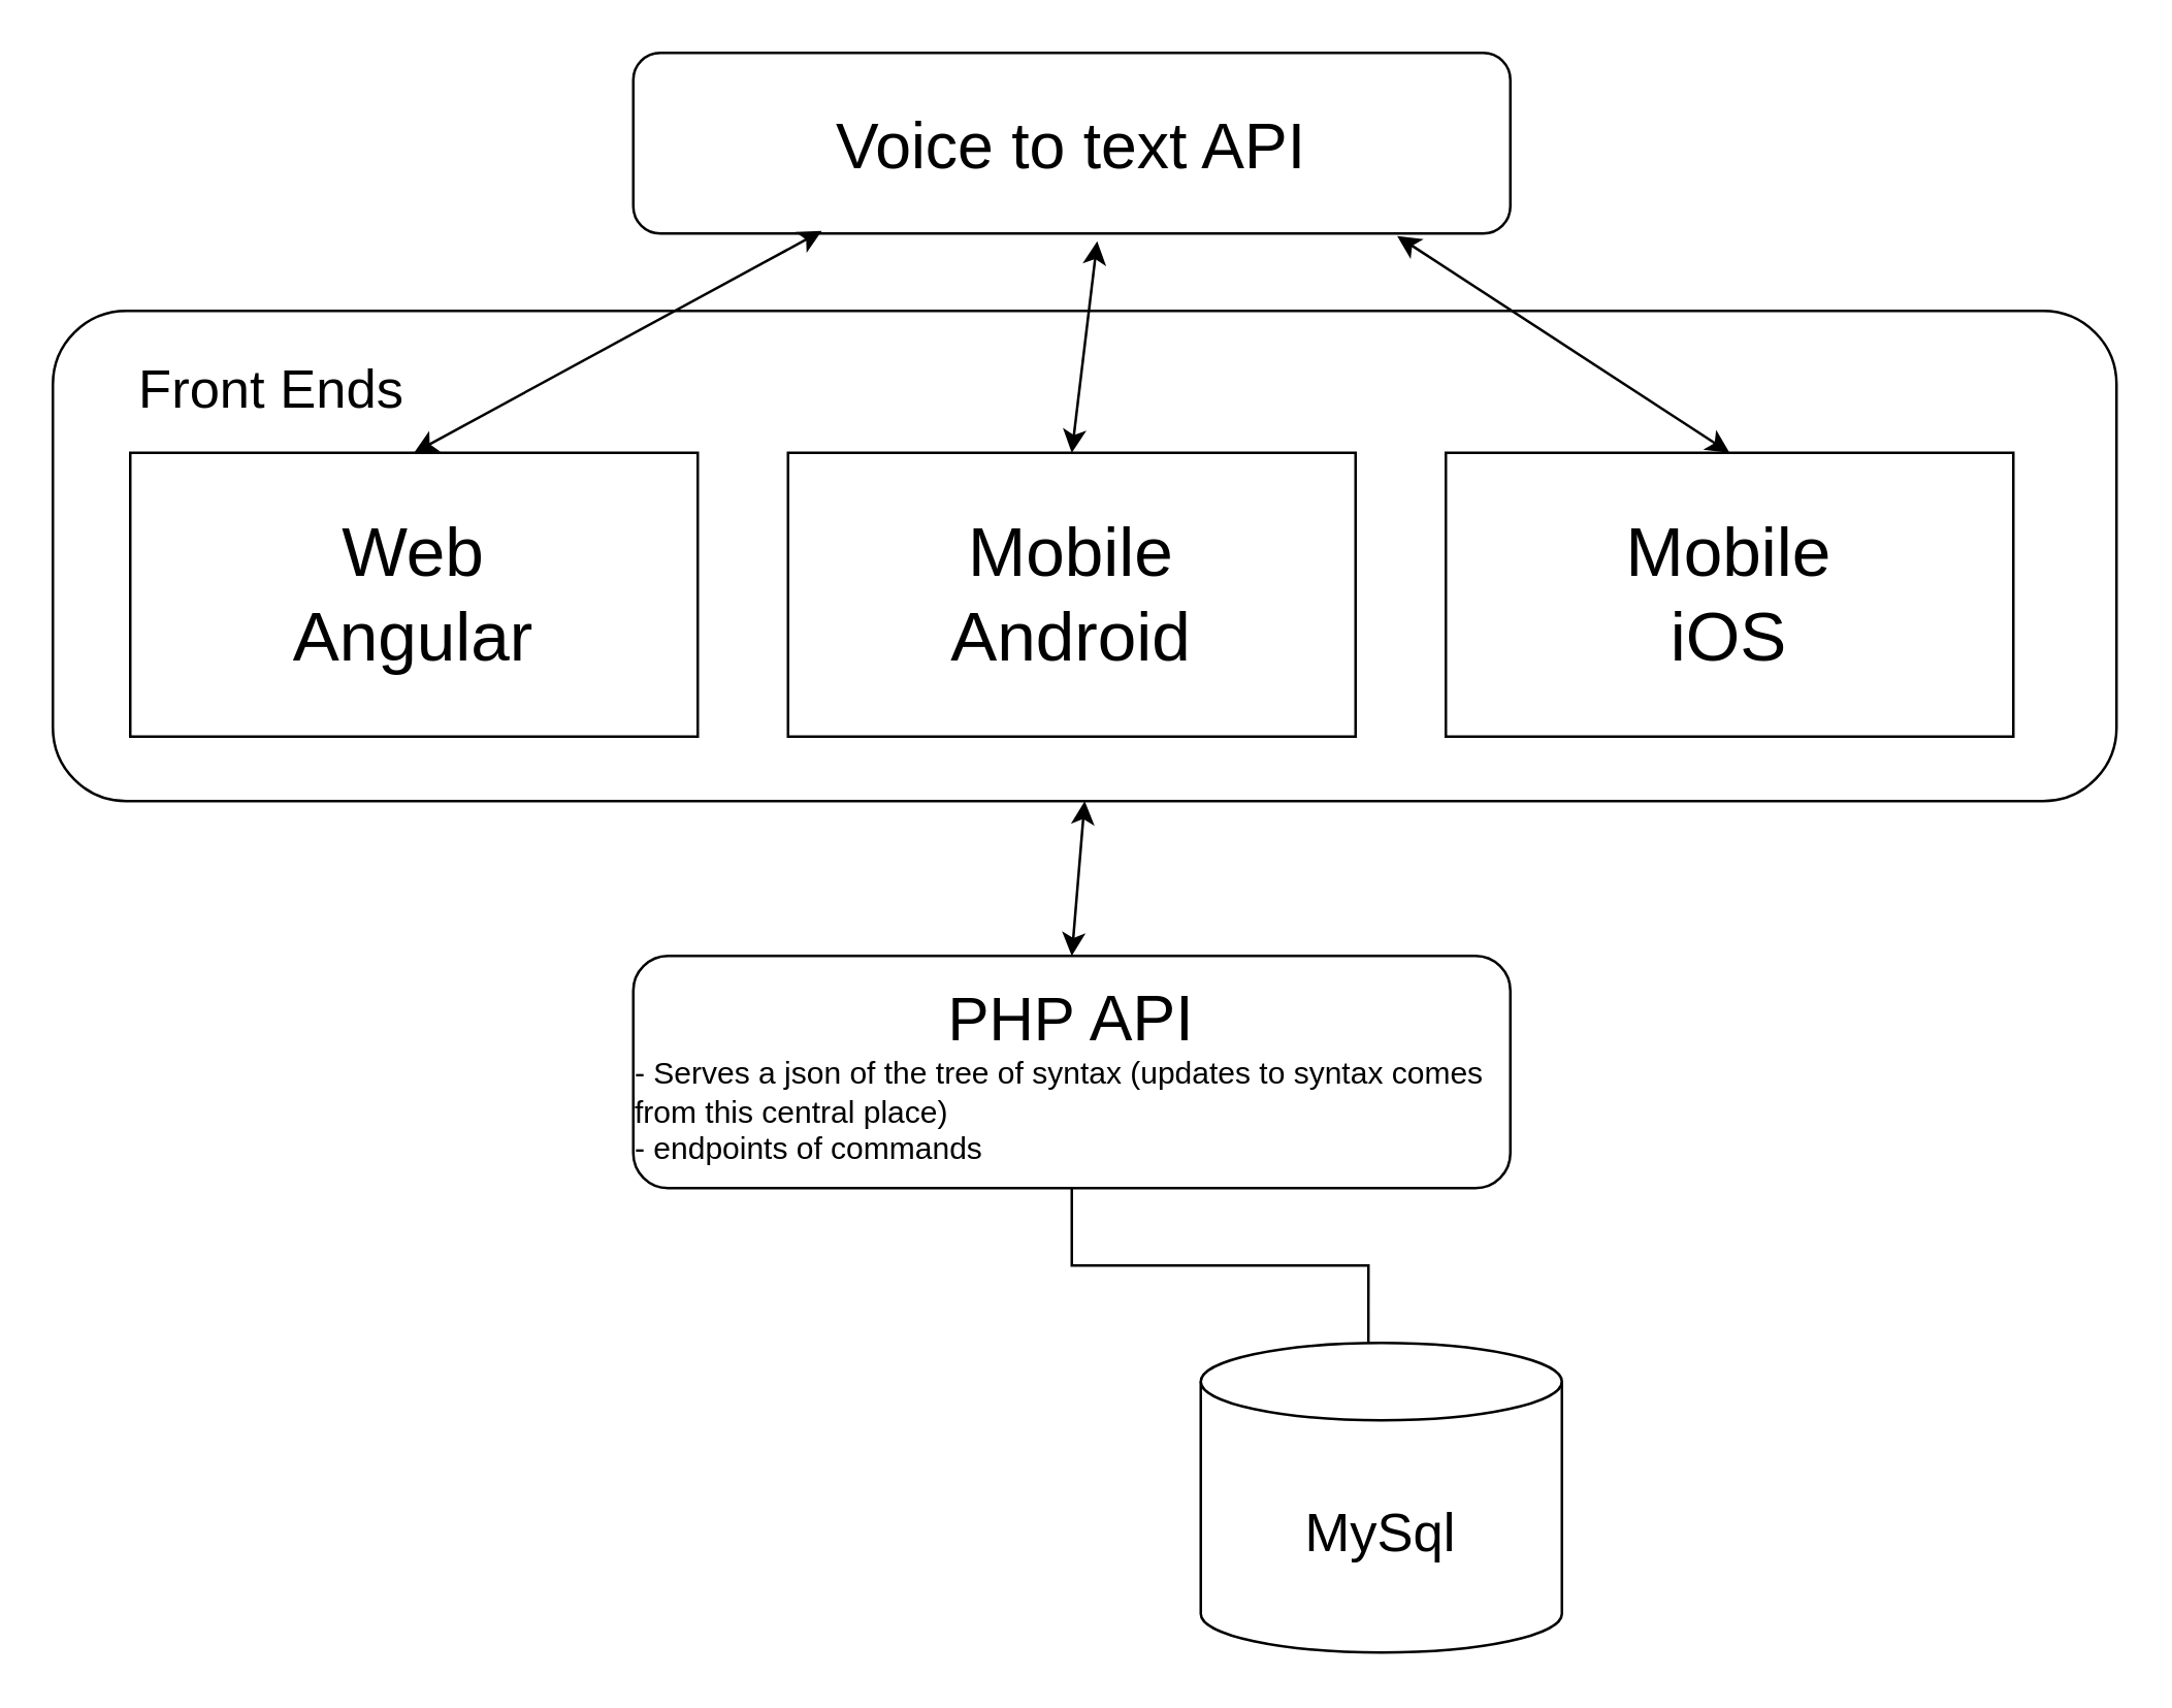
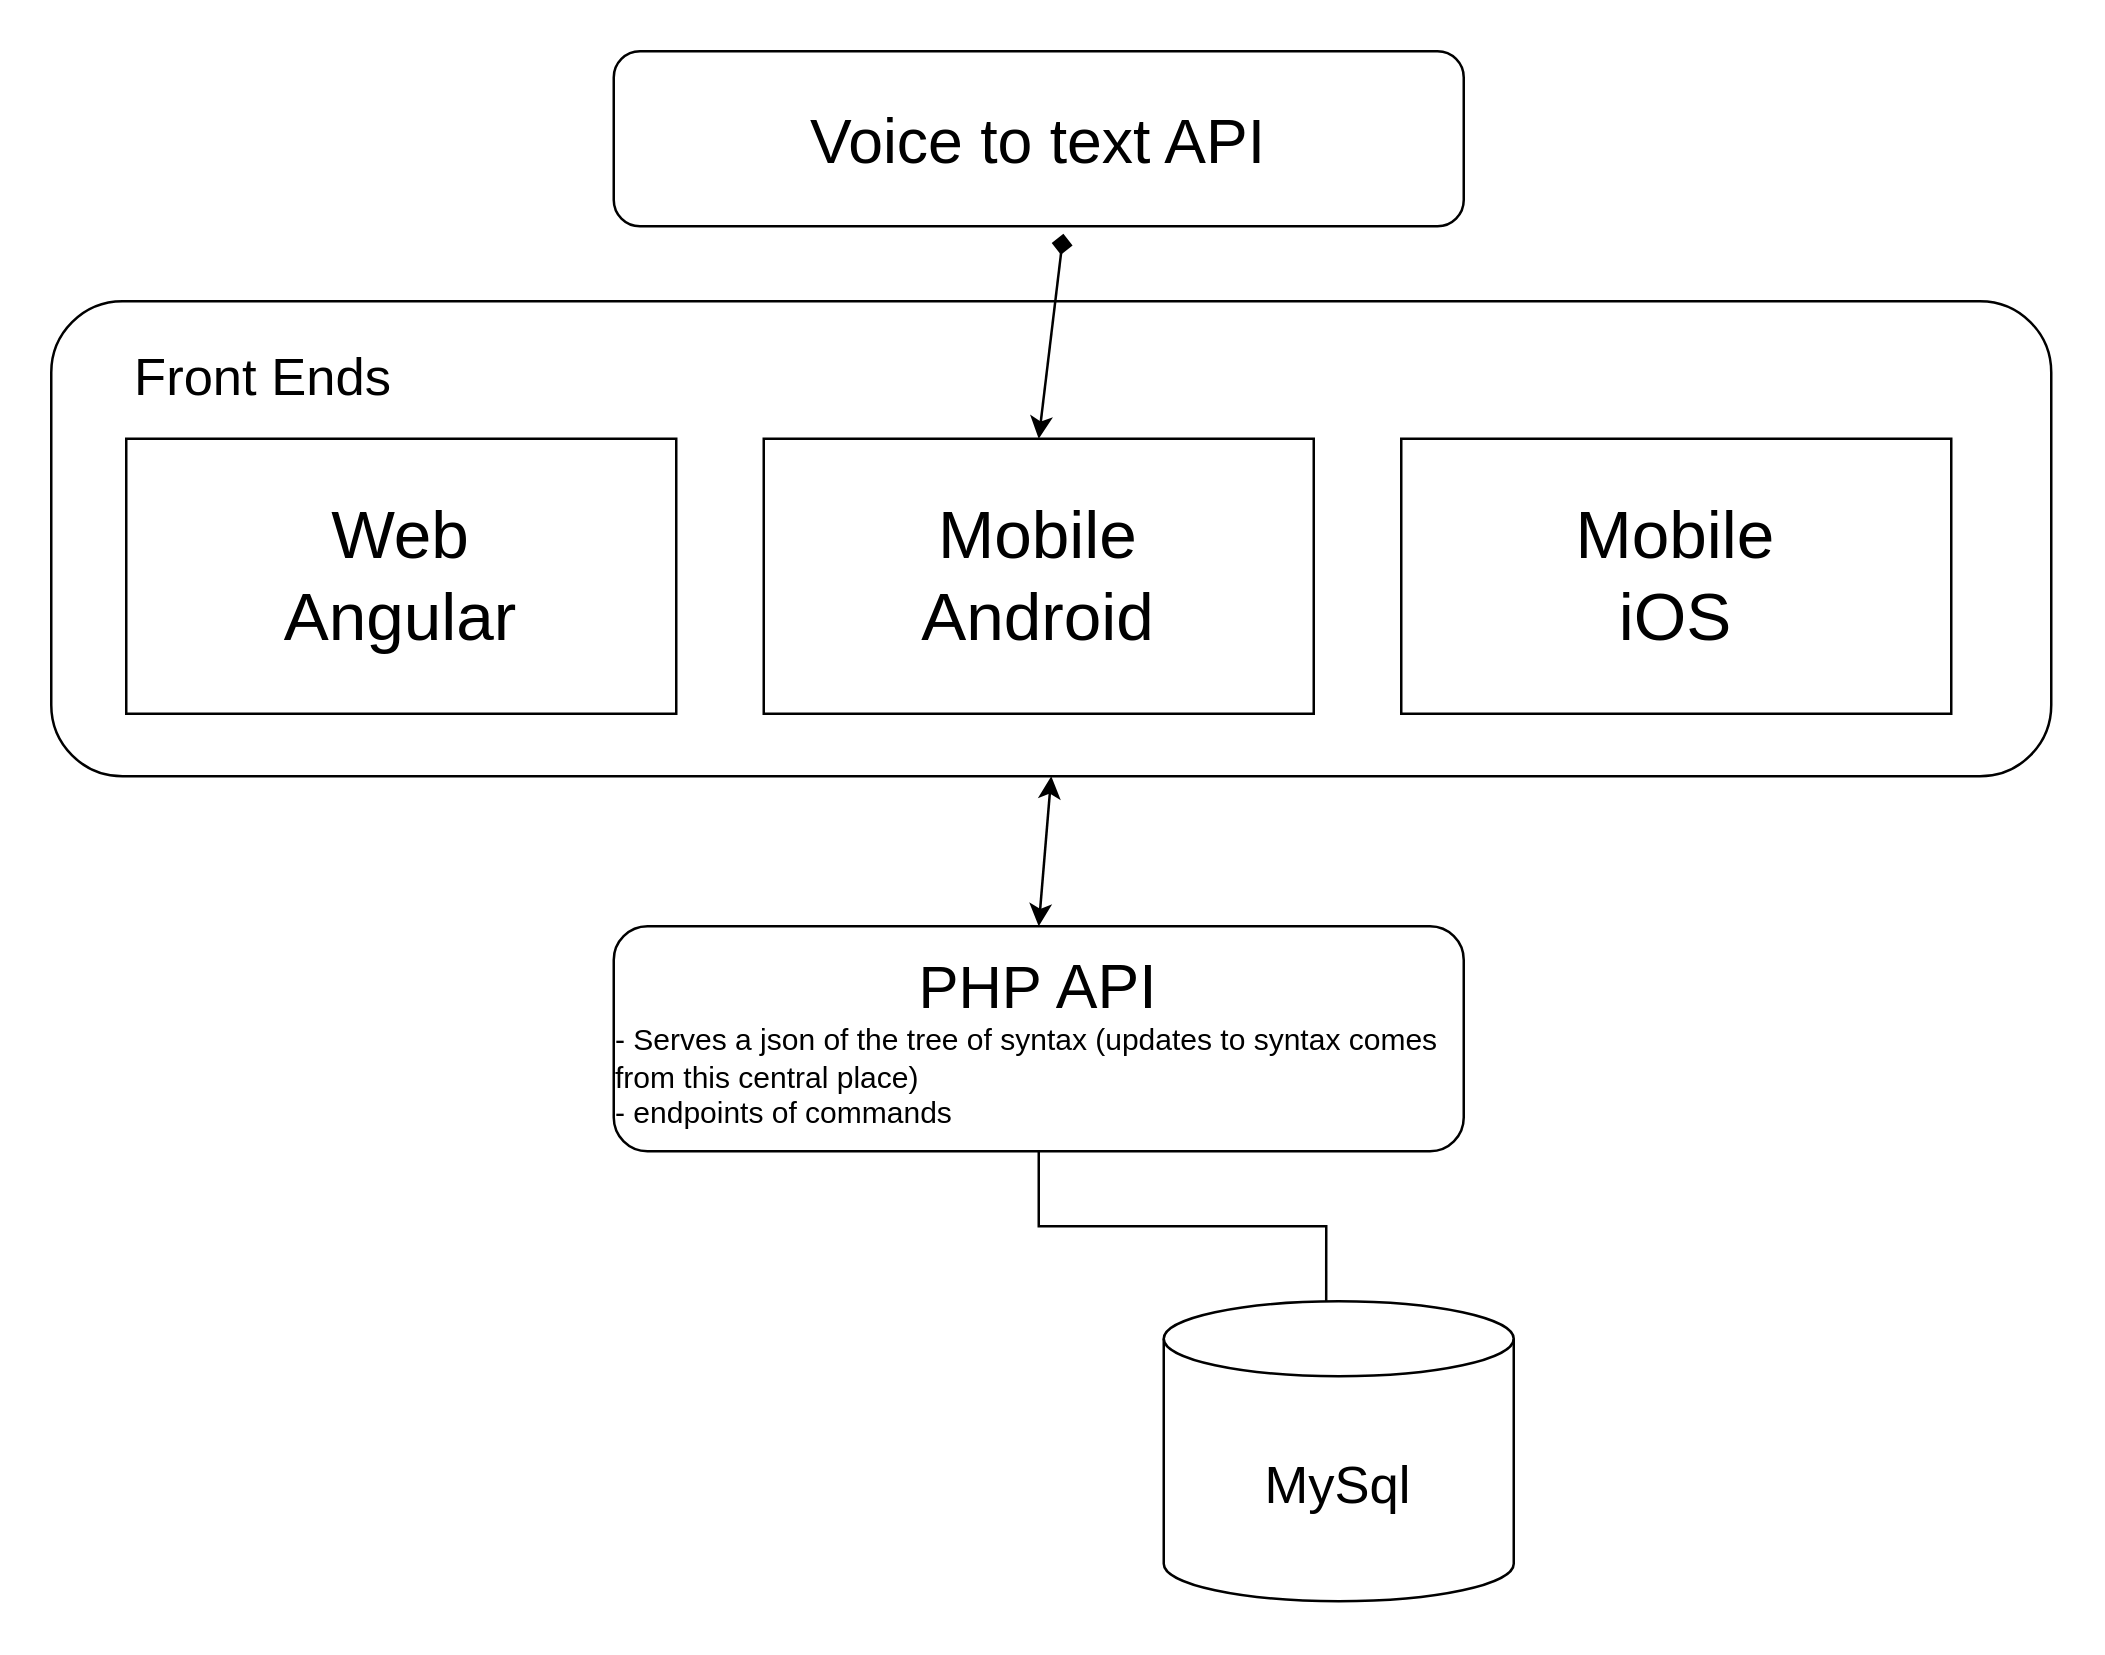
  <mxCell id="0" />
  <mxCell id="1" parent="0" />
  <mxCell id="2" value="" style="rounded=1;whiteSpace=wrap;html=1;" parent="1" vertex="1"><mxGeometry x="20" y="120" width="800" height="190" as="geometry" /></mxCell>
  <mxCell id="3" value="&lt;div style=&quot;font-size: 21px;&quot;&gt;Front Ends&lt;/div&gt;" style="text;html=1;strokeColor=none;fillColor=none;align=center;verticalAlign=middle;whiteSpace=wrap;rounded=0;" parent="1" vertex="1"><mxGeometry x="45" y="130" width="120" height="40" as="geometry" /></mxCell>
  <mxCell id="4" value="&lt;div&gt;Web&lt;/div&gt;&lt;div&gt;Angular&lt;br&gt;&lt;/div&gt;" style="rounded=0;whiteSpace=wrap;html=1;fontSize=27;" parent="1" vertex="1"><mxGeometry x="50" y="175" width="220" height="110" as="geometry" /></mxCell>
  <mxCell id="5" value="&lt;div&gt;Mobile&lt;/div&gt;&lt;div&gt;Android&lt;br&gt;&lt;/div&gt;" style="rounded=0;whiteSpace=wrap;html=1;fontSize=27;" parent="1" vertex="1"><mxGeometry x="305" y="175" width="220" height="110" as="geometry" /></mxCell>
  <mxCell id="6" value="&lt;div&gt;Mobile&lt;/div&gt;&lt;div&gt;iOS&lt;br&gt;&lt;/div&gt;" style="rounded=0;whiteSpace=wrap;html=1;fontSize=27;" parent="1" vertex="1"><mxGeometry x="560" y="175" width="220" height="110" as="geometry" /></mxCell>
  <mxCell id="7" value="&lt;font style=&quot;font-size: 25px;&quot;&gt;Voice to text API&lt;/font&gt;" style="rounded=1;whiteSpace=wrap;html=1;" parent="1" vertex="1"><mxGeometry x="245" y="20" width="340" height="70" as="geometry" /></mxCell>
  <mxCell id="8" style="edgeStyle=orthogonalEdgeStyle;rounded=0;orthogonalLoop=1;jettySize=auto;html=1;exitX=0.5;exitY=1;exitDx=0;exitDy=0;entryX=0.464;entryY=0.167;entryDx=0;entryDy=0;entryPerimeter=0;fontSize=21;" parent="1" source="9" target="13" edge="1"><mxGeometry relative="1" as="geometry" /></mxCell>
  <mxCell id="9" value="&lt;div&gt;&lt;font style=&quot;font-size: 24px;&quot;&gt;PHP&lt;/font&gt;&lt;font style=&quot;font-size: 25px;&quot;&gt; API&lt;br&gt;&lt;/font&gt;&lt;/div&gt;&lt;div align=&quot;left&quot;&gt;- Serves a json of the tree of syntax (updates to syntax comes from this central place)&lt;br&gt;&lt;/div&gt;&lt;div align=&quot;left&quot;&gt;- endpoints of commands&lt;br&gt;&lt;/div&gt;" style="rounded=1;whiteSpace=wrap;html=1;" parent="1" vertex="1"><mxGeometry x="245" y="370" width="340" height="90" as="geometry" /></mxCell>
- <mxCell id="10" value="" style="endArrow=classic;startArrow=classic;html=1;rounded=0;fontSize=21;entryX=0.215;entryY=0.986;entryDx=0;entryDy=0;entryPerimeter=0;exitX=0.5;exitY=0;exitDx=0;exitDy=0;" parent="1" source="4" target="7" edge="1"><mxGeometry width="50" height="50" relative="1" as="geometry"><mxPoint x="395" y="370" as="sourcePoint" /><mxPoint x="445" y="320" as="targetPoint" /></mxGeometry></mxCell>
- <mxCell id="11" value="" style="endArrow=classic;startArrow=classic;html=1;rounded=0;fontSize=21;entryX=0.871;entryY=1.014;entryDx=0;entryDy=0;entryPerimeter=0;exitX=0.5;exitY=0;exitDx=0;exitDy=0;" parent="1" source="6" target="7" edge="1"><mxGeometry width="50" height="50" relative="1" as="geometry"><mxPoint x="405" y="370" as="sourcePoint" /><mxPoint x="455" y="320" as="targetPoint" /></mxGeometry></mxCell>
- <mxCell id="12" value="" style="endArrow=classic;startArrow=classic;html=1;rounded=0;fontSize=21;entryX=0.529;entryY=1.043;entryDx=0;entryDy=0;entryPerimeter=0;exitX=0.5;exitY=0;exitDx=0;exitDy=0;" parent="1" source="5" target="7" edge="1"><mxGeometry width="50" height="50" relative="1" as="geometry"><mxPoint x="405" y="370" as="sourcePoint" /><mxPoint x="455" y="320" as="targetPoint" /></mxGeometry></mxCell>
+ <mxCell id="12" value="" style="endArrow=diamond;startArrow=classic;html=1;rounded=0;fontSize=21;entryX=0.529;entryY=1.043;entryDx=0;entryDy=0;entryPerimeter=0;exitX=0.5;exitY=0;exitDx=0;exitDy=0;" parent="1" source="5" target="7" edge="1"><mxGeometry width="50" height="50" relative="1" as="geometry"><mxPoint x="405" y="370" as="sourcePoint" /><mxPoint x="455" y="320" as="targetPoint" /></mxGeometry></mxCell>
  <mxCell id="13" value="&lt;div&gt;MySql&lt;/div&gt;" style="shape=cylinder3;whiteSpace=wrap;html=1;boundedLbl=1;backgroundOutline=1;size=15;fontSize=21;" parent="1" vertex="1"><mxGeometry x="465" y="520" width="140" height="120" as="geometry" /></mxCell>
  <mxCell id="14" value="" style="endArrow=classic;startArrow=classic;html=1;rounded=0;fontSize=21;entryX=0.5;entryY=1;entryDx=0;entryDy=0;exitX=0.5;exitY=0;exitDx=0;exitDy=0;" parent="1" source="9" target="2" edge="1"><mxGeometry width="50" height="50" relative="1" as="geometry"><mxPoint x="395" y="370" as="sourcePoint" /><mxPoint x="445" y="320" as="targetPoint" /></mxGeometry></mxCell>
